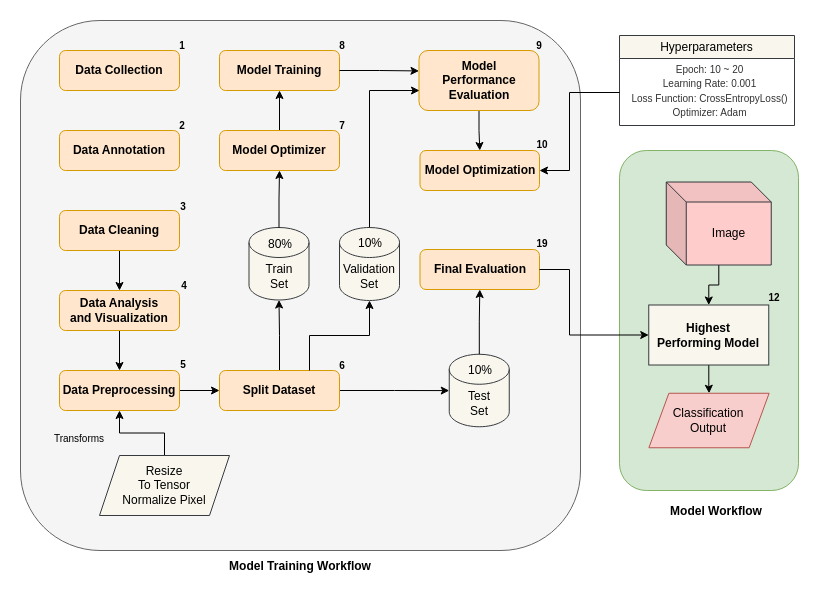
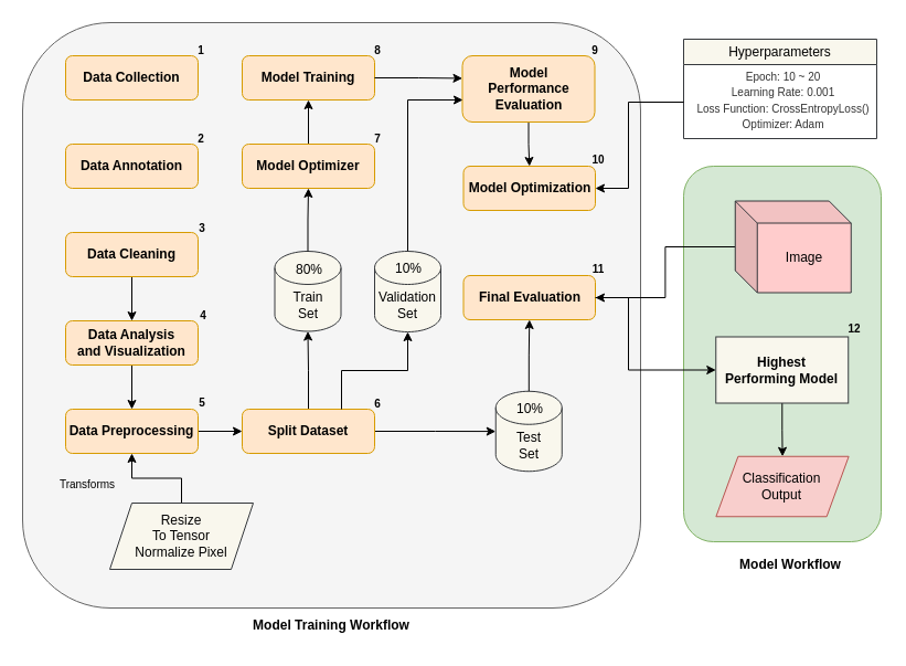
  <mxCell id="0" />
  <mxCell id="1" parent="0" />
  <mxCell id="2" value="" style="rounded=1;whiteSpace=wrap;html=1;fillColor=#f5f5f5;strokeColor=#666666;fontColor=#333333;" vertex="1" parent="1"><mxGeometry x="20" y="20" width="560" height="530" as="geometry" /></mxCell>
  <mxCell id="3" value="Data Collection" style="rounded=1;whiteSpace=wrap;html=1;fontStyle=1;fillColor=#ffe6cc;strokeColor=#d79b00;" vertex="1" parent="1"><mxGeometry x="59" y="50" width="120" height="40" as="geometry" /></mxCell>
  <mxCell id="4" value="" style="edgeStyle=orthogonalEdgeStyle;rounded=0;orthogonalLoop=1;jettySize=auto;html=1;" edge="1" parent="1" source="5" target="7"><mxGeometry relative="1" as="geometry" /></mxCell>
  <mxCell id="5" value="Data Cleaning" style="rounded=1;whiteSpace=wrap;html=1;fontStyle=1;fillColor=#ffe6cc;strokeColor=#d79b00;" vertex="1" parent="1"><mxGeometry x="59" y="210" width="120" height="40" as="geometry" /></mxCell>
  <mxCell id="6" value="" style="edgeStyle=orthogonalEdgeStyle;rounded=0;orthogonalLoop=1;jettySize=auto;html=1;" edge="1" parent="1" source="7" target="9"><mxGeometry relative="1" as="geometry" /></mxCell>
  <mxCell id="7" value="Data Analysis&lt;br&gt;and Visualization" style="rounded=1;whiteSpace=wrap;html=1;fontStyle=1;fillColor=#ffe6cc;strokeColor=#d79b00;" vertex="1" parent="1"><mxGeometry x="59" y="290" width="120" height="40" as="geometry" /></mxCell>
  <mxCell id="8" value="" style="edgeStyle=orthogonalEdgeStyle;rounded=0;orthogonalLoop=1;jettySize=auto;html=1;" edge="1" parent="1" source="9" target="15"><mxGeometry relative="1" as="geometry" /></mxCell>
  <mxCell id="9" value="Data Preprocessing" style="rounded=1;whiteSpace=wrap;html=1;fontStyle=1;fillColor=#ffe6cc;strokeColor=#d79b00;" vertex="1" parent="1"><mxGeometry x="59" y="370" width="120" height="40" as="geometry" /></mxCell>
  <mxCell id="10" value="Data Annotation" style="rounded=1;whiteSpace=wrap;html=1;fontStyle=1;fillColor=#ffe6cc;strokeColor=#d79b00;" vertex="1" parent="1"><mxGeometry x="59" y="130" width="120" height="40" as="geometry" /></mxCell>
  <mxCell id="11" value="" style="edgeStyle=orthogonalEdgeStyle;rounded=0;orthogonalLoop=1;jettySize=auto;html=1;" edge="1" parent="1" source="12" target="24"><mxGeometry relative="1" as="geometry" /></mxCell>
  <mxCell id="12" value="Model Optimizer" style="rounded=1;whiteSpace=wrap;html=1;fontStyle=1;fillColor=#ffe6cc;strokeColor=#d79b00;" vertex="1" parent="1"><mxGeometry x="219" y="130" width="120" height="40" as="geometry" /></mxCell>
  <mxCell id="13" value="" style="edgeStyle=orthogonalEdgeStyle;rounded=0;orthogonalLoop=1;jettySize=auto;html=1;" edge="1" parent="1" source="15" target="18"><mxGeometry relative="1" as="geometry" /></mxCell>
  <mxCell id="14" value="" style="edgeStyle=orthogonalEdgeStyle;rounded=0;orthogonalLoop=1;jettySize=auto;html=1;" edge="1" parent="1" source="15" target="21"><mxGeometry relative="1" as="geometry" /></mxCell>
  <mxCell id="15" value="Split Dataset" style="rounded=1;whiteSpace=wrap;html=1;fontStyle=1;fillColor=#ffe6cc;strokeColor=#d79b00;" vertex="1" parent="1"><mxGeometry x="219" y="370" width="120" height="40" as="geometry" /></mxCell>
  <mxCell id="16" value="&lt;font style=&quot;font-size: 10px;&quot;&gt;Transforms&lt;/font&gt;" style="text;html=1;align=center;verticalAlign=middle;whiteSpace=wrap;rounded=0;" vertex="1" parent="1"><mxGeometry x="49" y="428" width="60" height="20" as="geometry" /></mxCell>
  <mxCell id="17" value="" style="group" vertex="1" connectable="0" parent="1"><mxGeometry x="248.5" y="227" width="61" height="72.5" as="geometry" /></mxCell>
  <mxCell id="18" value="Train&lt;br&gt;Set" style="shape=cylinder3;whiteSpace=wrap;html=1;boundedLbl=1;backgroundOutline=1;size=15;fillColor=#f9f7ed;strokeColor=#36393d;" vertex="1" parent="17"><mxGeometry width="60" height="72.5" as="geometry" /></mxCell>
  <mxCell id="19" value="80%" style="text;html=1;align=center;verticalAlign=middle;whiteSpace=wrap;rounded=0;" vertex="1" parent="17"><mxGeometry x="1" y="6.5" width="60" height="20" as="geometry" /></mxCell>
  <mxCell id="20" value="" style="group" vertex="1" connectable="0" parent="1"><mxGeometry x="448.75" y="353.75" width="61" height="72.5" as="geometry" /></mxCell>
  <mxCell id="21" value="Test&lt;br&gt;Set" style="shape=cylinder3;whiteSpace=wrap;html=1;boundedLbl=1;backgroundOutline=1;size=15;fillColor=#f9f7ed;strokeColor=#36393d;" vertex="1" parent="20"><mxGeometry width="60" height="72.5" as="geometry" /></mxCell>
  <mxCell id="22" value="10%" style="text;html=1;align=center;verticalAlign=middle;whiteSpace=wrap;rounded=0;" vertex="1" parent="20"><mxGeometry x="1" y="6" width="60" height="20" as="geometry" /></mxCell>
  <mxCell id="23" value="" style="edgeStyle=orthogonalEdgeStyle;rounded=0;orthogonalLoop=1;jettySize=auto;html=1;" edge="1" parent="1" source="18" target="12"><mxGeometry relative="1" as="geometry" /></mxCell>
  <mxCell id="24" value="Model Training" style="rounded=1;whiteSpace=wrap;html=1;fontStyle=1;fillColor=#ffe6cc;strokeColor=#d79b00;" vertex="1" parent="1"><mxGeometry x="219" y="50" width="120" height="40" as="geometry" /></mxCell>
  <mxCell id="25" value="" style="edgeStyle=orthogonalEdgeStyle;rounded=0;orthogonalLoop=1;jettySize=auto;html=1;" edge="1" parent="1" source="26" target="31"><mxGeometry relative="1" as="geometry" /></mxCell>
  <mxCell id="26" value="Model&lt;br&gt;Performance&lt;br&gt;Evaluation" style="rounded=1;whiteSpace=wrap;html=1;fontStyle=1;fillColor=#ffe6cc;strokeColor=#d79b00;" vertex="1" parent="1"><mxGeometry x="418.5" y="50" width="120" height="60" as="geometry" /></mxCell>
  <mxCell id="27" value="" style="group" vertex="1" connectable="0" parent="1"><mxGeometry x="339" y="227" width="61" height="73" as="geometry" /></mxCell>
  <mxCell id="28" value="Validation&lt;br&gt;Set" style="shape=cylinder3;whiteSpace=wrap;html=1;boundedLbl=1;backgroundOutline=1;size=15;fillColor=#f9f7ed;strokeColor=#36393d;" vertex="1" parent="27"><mxGeometry width="60" height="73" as="geometry" /></mxCell>
  <mxCell id="29" value="10%" style="text;html=1;align=center;verticalAlign=middle;whiteSpace=wrap;rounded=0;" vertex="1" parent="27"><mxGeometry x="1" y="5.06" width="60" height="22.77" as="geometry" /></mxCell>
  <mxCell id="30" style="edgeStyle=orthogonalEdgeStyle;rounded=0;orthogonalLoop=1;jettySize=auto;html=1;exitX=0.75;exitY=0;exitDx=0;exitDy=0;entryX=0.5;entryY=1;entryDx=0;entryDy=0;entryPerimeter=0;" edge="1" parent="1" source="15" target="28"><mxGeometry relative="1" as="geometry" /></mxCell>
  <mxCell id="31" value="Model Optimization" style="rounded=1;whiteSpace=wrap;html=1;fontStyle=1;fillColor=#ffe6cc;strokeColor=#d79b00;" vertex="1" parent="1"><mxGeometry x="419.5" y="150" width="119.5" height="40" as="geometry" /></mxCell>
  <mxCell id="32" value="" style="edgeStyle=orthogonalEdgeStyle;rounded=0;orthogonalLoop=1;jettySize=auto;html=1;" edge="1" parent="1" source="33" target="9"><mxGeometry relative="1" as="geometry" /></mxCell>
  <mxCell id="33" value="Resize&lt;br&gt;To Tensor&lt;br&gt;Normalize Pixel" style="shape=parallelogram;perimeter=parallelogramPerimeter;whiteSpace=wrap;html=1;fixedSize=1;fillColor=#f9f7ed;strokeColor=#36393d;" vertex="1" parent="1"><mxGeometry x="99" y="455" width="130" height="60" as="geometry" /></mxCell>
  <mxCell id="34" value="Hyperparameters" style="swimlane;whiteSpace=wrap;html=1;fontStyle=0;fillColor=#f9f7ed;strokeColor=#36393d;" vertex="1" parent="1"><mxGeometry x="619" y="35" width="175" height="90" as="geometry"><mxRectangle x="570" y="230" width="130" height="30" as="alternateBounds" /></mxGeometry></mxCell>
  <mxCell id="35" value="&lt;font style=&quot;color: rgb(51, 51, 51); font-size: 10px;&quot;&gt;Epoch: 10 ~ 20&lt;br&gt;Learning Rate: 0.001&lt;/font&gt;&lt;div style=&quot;color: rgb(51, 51, 51);&quot;&gt;&lt;font style=&quot;font-size: 10px;&quot;&gt;Loss Function: CrossEntropyLoss()&lt;br&gt;Optimizer: Adam&lt;/font&gt;&lt;/div&gt;" style="text;html=1;align=center;verticalAlign=middle;resizable=0;points=[];autosize=1;strokeColor=none;fillColor=none;" vertex="1" parent="34"><mxGeometry y="20" width="180" height="70" as="geometry" /></mxCell>
  <mxCell id="36" value="Final Evaluation" style="rounded=1;whiteSpace=wrap;html=1;fontStyle=1;fillColor=#ffe6cc;strokeColor=#d79b00;" vertex="1" parent="1"><mxGeometry x="419.5" y="249" width="119.5" height="40" as="geometry" /></mxCell>
  <mxCell id="37" value="" style="edgeStyle=orthogonalEdgeStyle;rounded=0;orthogonalLoop=1;jettySize=auto;html=1;" edge="1" parent="1" source="21" target="36"><mxGeometry relative="1" as="geometry" /></mxCell>
  <mxCell id="38" style="edgeStyle=orthogonalEdgeStyle;rounded=0;orthogonalLoop=1;jettySize=auto;html=1;entryX=-0.014;entryY=0.348;entryDx=0;entryDy=0;entryPerimeter=0;exitX=1;exitY=0.5;exitDx=0;exitDy=0;" edge="1" parent="1" source="24"><mxGeometry relative="1" as="geometry"><mxPoint x="340.68" y="69.555" as="sourcePoint" /><mxPoint x="418.5" y="70.43" as="targetPoint" /></mxGeometry></mxCell>
  <mxCell id="39" style="edgeStyle=orthogonalEdgeStyle;rounded=0;orthogonalLoop=1;jettySize=auto;html=1;entryX=0.004;entryY=0.667;entryDx=0;entryDy=0;entryPerimeter=0;exitX=0.5;exitY=0;exitDx=0;exitDy=0;exitPerimeter=0;" edge="1" parent="1" source="28" target="26"><mxGeometry relative="1" as="geometry" /></mxCell>
  <mxCell id="40" value="" style="group" vertex="1" connectable="0" parent="1"><mxGeometry x="619" y="150" width="179" height="376" as="geometry" /></mxCell>
  <mxCell id="41" value="" style="rounded=1;whiteSpace=wrap;html=1;fillColor=#d5e8d4;strokeColor=#82b366;" vertex="1" parent="40"><mxGeometry width="179" height="340" as="geometry" /></mxCell>
- <mxCell id="42" style="edgeStyle=orthogonalEdgeStyle;rounded=0;orthogonalLoop=1;jettySize=auto;html=1;entryX=0.5;entryY=0;entryDx=0;entryDy=0;" edge="1" parent="40" source="43" target="45"><mxGeometry relative="1" as="geometry" /></mxCell>
+ <mxCell id="42" style="edgeStyle=orthogonalEdgeStyle;rounded=0;orthogonalLoop=1;jettySize=auto;html=1;" edge="1" parent="40" source="43" target="36"><mxGeometry relative="1" as="geometry" /></mxCell>
  <mxCell id="43" value="Image" style="shape=cube;whiteSpace=wrap;html=1;boundedLbl=1;backgroundOutline=1;darkOpacity=0.05;darkOpacity2=0.1;fillColor=#ffcccc;strokeColor=#36393d;" vertex="1" parent="40"><mxGeometry x="46.75" y="31.5" width="105" height="83" as="geometry" /></mxCell>
  <mxCell id="44" value="" style="edgeStyle=orthogonalEdgeStyle;rounded=0;orthogonalLoop=1;jettySize=auto;html=1;" edge="1" parent="40" source="45" target="46"><mxGeometry relative="1" as="geometry" /></mxCell>
  <mxCell id="45" value="Highest&lt;br&gt;Performing Model" style="rounded=0;whiteSpace=wrap;html=1;fontStyle=1;fillColor=#f9f7ed;strokeColor=#36393d;" vertex="1" parent="40"><mxGeometry x="29.25" y="154.5" width="120" height="60" as="geometry" /></mxCell>
- <mxCell id="46" value="&lt;div&gt;Classification&lt;br&gt;Output&lt;/div&gt;" style="shape=parallelogram;perimeter=parallelogramPerimeter;whiteSpace=wrap;html=1;fixedSize=1;fillColor=#f8cecc;strokeColor=#b85450;" vertex="1" parent="40"><mxGeometry x="29.38" y="242.75" width="120.25" height="54.5" as="geometry" /></mxCell>
+ <mxCell id="46" value="&lt;div&gt;Classification&lt;br&gt;Output&lt;/div&gt;" style="shape=parallelogram;perimeter=parallelogramPerimeter;whiteSpace=wrap;html=1;fixedSize=1;fillColor=#f8cecc;strokeColor=#b85450;" vertex="1" parent="40"><mxGeometry x="29.38" y="262.75" width="120.25" height="54.5" as="geometry" /></mxCell>
  <mxCell id="47" value="&lt;font style=&quot;font-size: 12px;&quot;&gt;Model Workflow&lt;/font&gt;" style="text;html=1;align=center;verticalAlign=middle;whiteSpace=wrap;rounded=0;fontStyle=1" vertex="1" parent="40"><mxGeometry x="40" y="346" width="114.25" height="30" as="geometry" /></mxCell>
  <mxCell id="48" value="&lt;b&gt;&lt;font style=&quot;font-size: 10px;&quot;&gt;12&lt;/font&gt;&lt;/b&gt;" style="text;html=1;align=center;verticalAlign=middle;whiteSpace=wrap;rounded=0;" vertex="1" parent="40"><mxGeometry x="144.75" y="139.5" width="20" height="15" as="geometry" /></mxCell>
  <mxCell id="49" style="edgeStyle=orthogonalEdgeStyle;rounded=0;orthogonalLoop=1;jettySize=auto;html=1;entryX=0;entryY=0.5;entryDx=0;entryDy=0;" edge="1" parent="1" source="36" target="45"><mxGeometry relative="1" as="geometry"><Array as="points"><mxPoint x="569" y="269" /><mxPoint x="569" y="335" /></Array></mxGeometry></mxCell>
  <mxCell id="50" style="edgeStyle=orthogonalEdgeStyle;rounded=0;orthogonalLoop=1;jettySize=auto;html=1;entryX=1;entryY=0.5;entryDx=0;entryDy=0;" edge="1" parent="1" source="35" target="31"><mxGeometry relative="1" as="geometry"><Array as="points"><mxPoint x="569" y="92" /><mxPoint x="569" y="170" /></Array></mxGeometry></mxCell>
  <mxCell id="51" value="&lt;font style=&quot;font-size: 12px;&quot;&gt;Model Training Workflow&lt;/font&gt;" style="text;html=1;align=center;verticalAlign=middle;whiteSpace=wrap;rounded=0;fontStyle=1" vertex="1" parent="1"><mxGeometry x="222.87" y="551" width="154.25" height="30" as="geometry" /></mxCell>
  <mxCell id="52" value="&lt;b&gt;&lt;font style=&quot;font-size: 10px;&quot;&gt;1&lt;/font&gt;&lt;/b&gt;" style="text;html=1;align=center;verticalAlign=middle;whiteSpace=wrap;rounded=0;" vertex="1" parent="1"><mxGeometry x="172" y="37" width="20" height="15" as="geometry" /></mxCell>
  <mxCell id="53" value="&lt;b&gt;&lt;font style=&quot;font-size: 10px;&quot;&gt;2&lt;/font&gt;&lt;/b&gt;" style="text;html=1;align=center;verticalAlign=middle;whiteSpace=wrap;rounded=0;" vertex="1" parent="1"><mxGeometry x="172" y="117" width="20" height="15" as="geometry" /></mxCell>
  <mxCell id="54" value="&lt;b&gt;&lt;font style=&quot;font-size: 10px;&quot;&gt;3&lt;/font&gt;&lt;/b&gt;" style="text;html=1;align=center;verticalAlign=middle;whiteSpace=wrap;rounded=0;" vertex="1" parent="1"><mxGeometry x="173" y="198" width="20" height="15" as="geometry" /></mxCell>
  <mxCell id="55" value="&lt;b&gt;&lt;font style=&quot;font-size: 10px;&quot;&gt;4&lt;/font&gt;&lt;/b&gt;" style="text;html=1;align=center;verticalAlign=middle;whiteSpace=wrap;rounded=0;" vertex="1" parent="1"><mxGeometry x="174" y="277.5" width="20" height="15" as="geometry" /></mxCell>
  <mxCell id="56" value="&lt;b&gt;&lt;font style=&quot;font-size: 10px;&quot;&gt;5&lt;/font&gt;&lt;/b&gt;" style="text;html=1;align=center;verticalAlign=middle;whiteSpace=wrap;rounded=0;" vertex="1" parent="1"><mxGeometry x="173" y="356" width="20" height="15" as="geometry" /></mxCell>
  <mxCell id="57" value="&lt;b&gt;&lt;font style=&quot;font-size: 10px;&quot;&gt;6&lt;/font&gt;&lt;/b&gt;" style="text;html=1;align=center;verticalAlign=middle;whiteSpace=wrap;rounded=0;" vertex="1" parent="1"><mxGeometry x="332" y="357" width="20" height="15" as="geometry" /></mxCell>
  <mxCell id="58" value="&lt;b&gt;&lt;font style=&quot;font-size: 10px;&quot;&gt;7&lt;/font&gt;&lt;/b&gt;" style="text;html=1;align=center;verticalAlign=middle;whiteSpace=wrap;rounded=0;" vertex="1" parent="1"><mxGeometry x="332" y="117" width="20" height="15" as="geometry" /></mxCell>
  <mxCell id="59" value="&lt;b&gt;&lt;font style=&quot;font-size: 10px;&quot;&gt;8&lt;/font&gt;&lt;/b&gt;" style="text;html=1;align=center;verticalAlign=middle;whiteSpace=wrap;rounded=0;" vertex="1" parent="1"><mxGeometry x="332" y="37" width="20" height="15" as="geometry" /></mxCell>
  <mxCell id="60" value="&lt;b&gt;&lt;font style=&quot;font-size: 10px;&quot;&gt;9&lt;/font&gt;&lt;/b&gt;" style="text;html=1;align=center;verticalAlign=middle;whiteSpace=wrap;rounded=0;" vertex="1" parent="1"><mxGeometry x="529" y="37" width="20" height="15" as="geometry" /></mxCell>
  <mxCell id="61" value="&lt;b&gt;&lt;font style=&quot;font-size: 10px;&quot;&gt;10&lt;/font&gt;&lt;/b&gt;" style="text;html=1;align=center;verticalAlign=middle;whiteSpace=wrap;rounded=0;" vertex="1" parent="1"><mxGeometry x="532" y="136" width="20" height="15" as="geometry" /></mxCell>
- <mxCell id="62" value="&lt;b&gt;&lt;font style=&quot;font-size: 10px;&quot;&gt;19&lt;/font&gt;&lt;/b&gt;" style="text;html=1;align=center;verticalAlign=middle;whiteSpace=wrap;rounded=0;" vertex="1" parent="1"><mxGeometry x="532" y="235" width="20" height="15" as="geometry" /></mxCell>
+ <mxCell id="62" value="&lt;b&gt;&lt;font style=&quot;font-size: 10px;&quot;&gt;11&lt;/font&gt;&lt;/b&gt;" style="text;html=1;align=center;verticalAlign=middle;whiteSpace=wrap;rounded=0;" vertex="1" parent="1"><mxGeometry x="532" y="235" width="20" height="15" as="geometry" /></mxCell>
